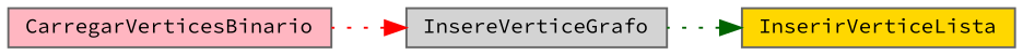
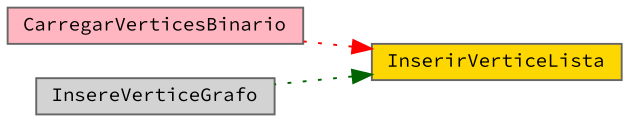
  digraph {
    fontname="Source Code Pro"
    rankdir=RL
    node [color=grey40 fontname="Source Code Pro" fontsize=10 shape=box style=filled]
    edge [dir=back fontname="Source Code Pro" fontsize=10 labelfontname=Helvetica labelfontsize=10 style=dotted]
    n1 [color=gray40 fillcolor=gold fontcolor=black height=0.2 label=InserirVerticeLista width=0.4]
    n2 [fillcolor=lightpink height=0.2 label=CarregarVerticesBinario width=0.4]
    n3 [fillcolor=lightgrey height=0.2 label=InsereVerticeGrafo width=0.4]
-   n3 -> n2 [color=red]
+   n1 -> n2 [color=red]
    n1 -> n3 [color=darkgreen]
  }
